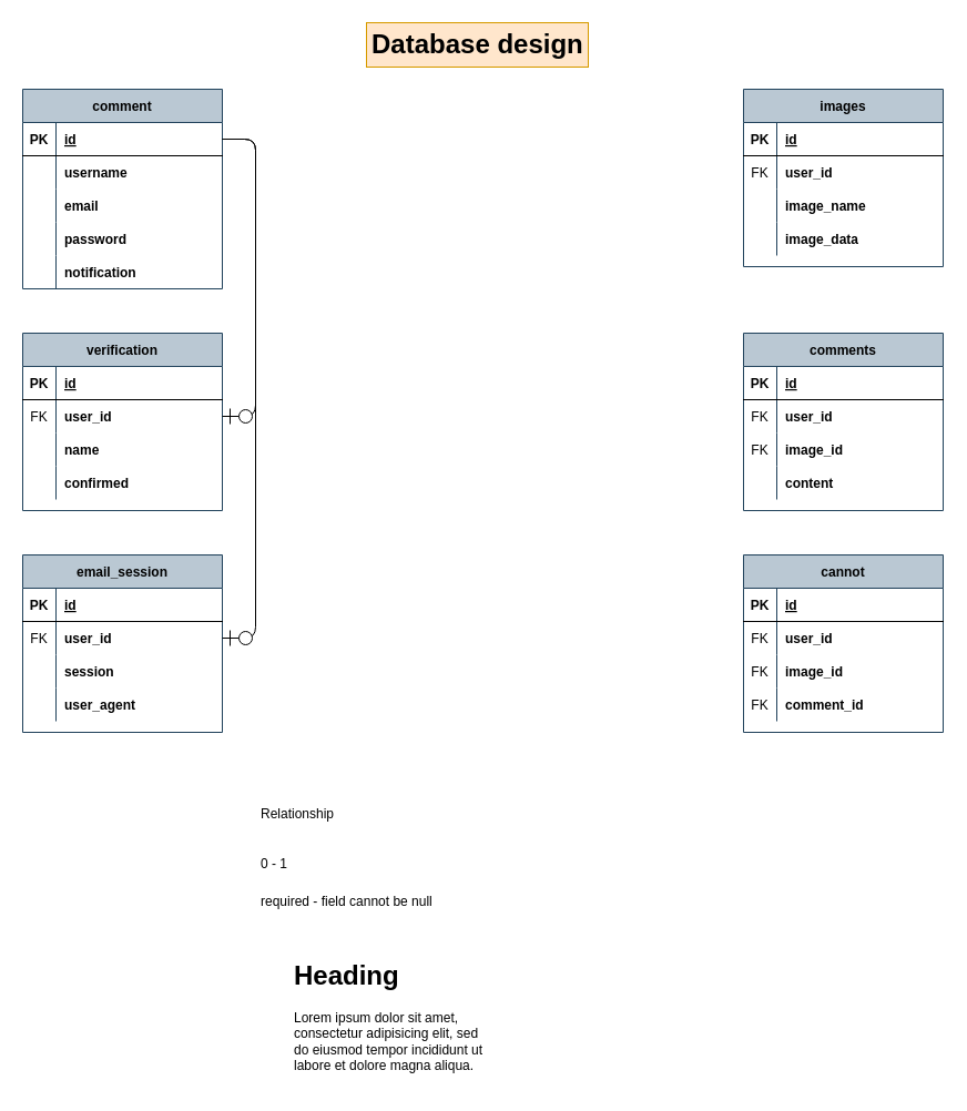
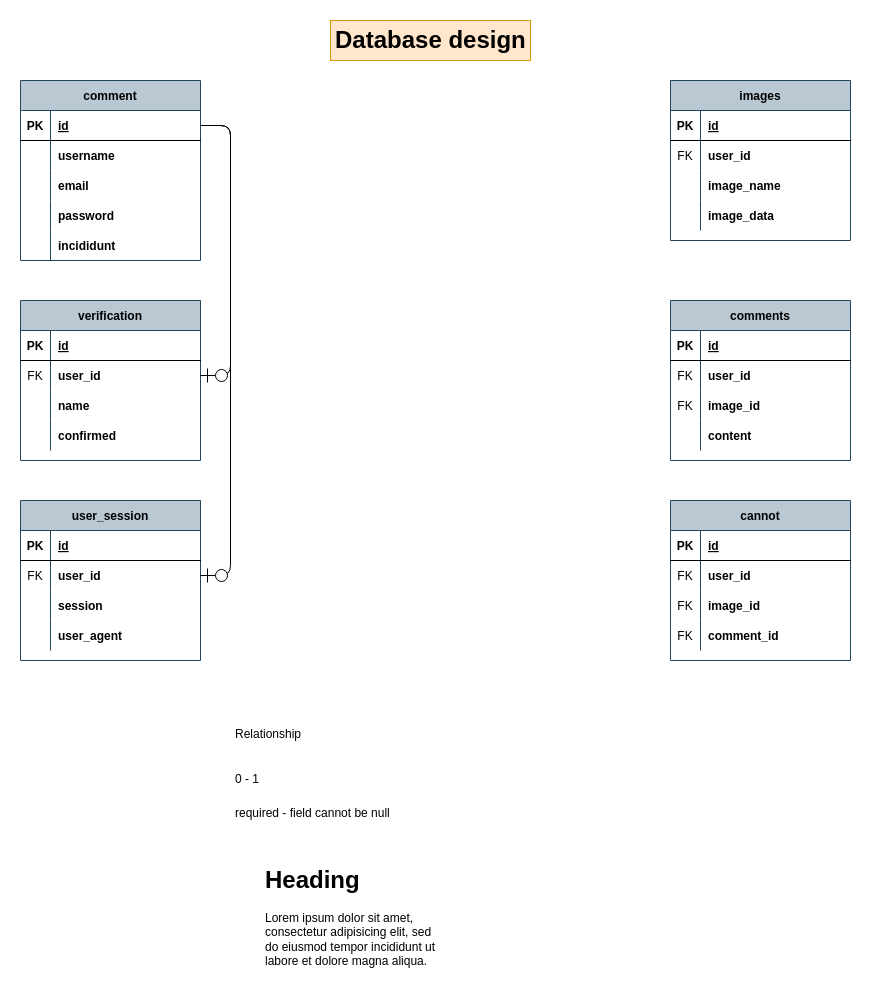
  <mxCell id="0" />
  <mxCell id="1" parent="0" />
  <mxCell id="2" value="&lt;h1&gt;Database design&lt;/h1&gt;" style="text;html=1;strokeColor=#d79b00;fillColor=#ffe6cc;spacing=5;spacingTop=-20;whiteSpace=wrap;overflow=hidden;rounded=0;" parent="1" vertex="1"><mxGeometry x="330" y="20" width="200" height="40" as="geometry" /></mxCell>
  <mxCell id="3" value="comment" style="shape=table;startSize=30;container=1;collapsible=1;childLayout=tableLayout;fixedRows=1;rowLines=0;fontStyle=1;align=center;resizeLast=1;fillColor=#bac8d3;strokeColor=#23445d;" parent="1" vertex="1"><mxGeometry x="20" y="80" width="180" height="180" as="geometry"><mxRectangle x="160" y="160" width="60" height="30" as="alternateBounds" /></mxGeometry></mxCell>
  <mxCell id="4" value="" style="shape=partialRectangle;collapsible=0;dropTarget=0;pointerEvents=0;fillColor=none;top=0;left=0;bottom=1;right=0;points=[[0,0.5],[1,0.5]];portConstraint=eastwest;" parent="3" vertex="1"><mxGeometry y="30" width="180" height="30" as="geometry" /></mxCell>
  <mxCell id="5" value="PK" style="shape=partialRectangle;connectable=0;fillColor=none;top=0;left=0;bottom=0;right=0;fontStyle=1;overflow=hidden;" parent="4" vertex="1"><mxGeometry width="30" height="30" as="geometry" /></mxCell>
  <mxCell id="6" value="id" style="shape=partialRectangle;connectable=0;fillColor=none;top=0;left=0;bottom=0;right=0;align=left;spacingLeft=6;fontStyle=5;overflow=hidden;" parent="4" vertex="1"><mxGeometry x="30" width="150" height="30" as="geometry" /></mxCell>
  <mxCell id="7" value="" style="shape=partialRectangle;collapsible=0;dropTarget=0;pointerEvents=0;fillColor=none;top=0;left=0;bottom=0;right=0;points=[[0,0.5],[1,0.5]];portConstraint=eastwest;" parent="3" vertex="1"><mxGeometry y="60" width="180" height="30" as="geometry" /></mxCell>
  <mxCell id="8" value="" style="shape=partialRectangle;connectable=0;fillColor=none;top=0;left=0;bottom=0;right=0;editable=1;overflow=hidden;" parent="7" vertex="1"><mxGeometry width="30" height="30" as="geometry" /></mxCell>
  <mxCell id="9" value="username" style="shape=partialRectangle;connectable=0;fillColor=none;top=0;left=0;bottom=0;right=0;align=left;spacingLeft=6;overflow=hidden;fontStyle=1" parent="7" vertex="1"><mxGeometry x="30" width="150" height="30" as="geometry" /></mxCell>
  <mxCell id="10" value="" style="shape=partialRectangle;collapsible=0;dropTarget=0;pointerEvents=0;fillColor=none;top=0;left=0;bottom=0;right=0;points=[[0,0.5],[1,0.5]];portConstraint=eastwest;" parent="3" vertex="1"><mxGeometry y="90" width="180" height="30" as="geometry" /></mxCell>
  <mxCell id="11" value="" style="shape=partialRectangle;connectable=0;fillColor=none;top=0;left=0;bottom=0;right=0;editable=1;overflow=hidden;" parent="10" vertex="1"><mxGeometry width="30" height="30" as="geometry" /></mxCell>
  <mxCell id="12" value="email" style="shape=partialRectangle;connectable=0;fillColor=none;top=0;left=0;bottom=0;right=0;align=left;spacingLeft=6;overflow=hidden;fontStyle=1" parent="10" vertex="1"><mxGeometry x="30" width="150" height="30" as="geometry" /></mxCell>
  <mxCell id="13" value="" style="shape=partialRectangle;collapsible=0;dropTarget=0;pointerEvents=0;fillColor=none;top=0;left=0;bottom=0;right=0;points=[[0,0.5],[1,0.5]];portConstraint=eastwest;" parent="3" vertex="1"><mxGeometry y="120" width="180" height="30" as="geometry" /></mxCell>
  <mxCell id="14" value="" style="shape=partialRectangle;connectable=0;fillColor=none;top=0;left=0;bottom=0;right=0;editable=1;overflow=hidden;" parent="13" vertex="1"><mxGeometry width="30" height="30" as="geometry" /></mxCell>
  <mxCell id="15" value="password" style="shape=partialRectangle;connectable=0;fillColor=none;top=0;left=0;bottom=0;right=0;align=left;spacingLeft=6;overflow=hidden;fontStyle=1" parent="13" vertex="1"><mxGeometry x="30" width="150" height="30" as="geometry" /></mxCell>
  <mxCell id="16" value="" style="shape=partialRectangle;collapsible=0;dropTarget=0;pointerEvents=0;fillColor=none;top=0;left=0;bottom=0;right=0;points=[[0,0.5],[1,0.5]];portConstraint=eastwest;" parent="3" vertex="1"><mxGeometry y="150" width="180" height="30" as="geometry" /></mxCell>
  <mxCell id="17" value="" style="shape=partialRectangle;connectable=0;fillColor=none;top=0;left=0;bottom=0;right=0;editable=1;overflow=hidden;" parent="16" vertex="1"><mxGeometry width="30" height="30" as="geometry" /></mxCell>
- <mxCell id="18" value="notification" style="shape=partialRectangle;connectable=0;fillColor=none;top=0;left=0;bottom=0;right=0;align=left;spacingLeft=6;overflow=hidden;fontStyle=1" parent="16" vertex="1"><mxGeometry x="30" width="150" height="30" as="geometry" /></mxCell>
+ <mxCell id="18" value="incididunt" style="shape=partialRectangle;connectable=0;fillColor=none;top=0;left=0;bottom=0;right=0;align=left;spacingLeft=6;overflow=hidden;fontStyle=1" parent="16" vertex="1"><mxGeometry x="30" width="150" height="30" as="geometry" /></mxCell>
  <mxCell id="19" value="verification" style="shape=table;startSize=30;container=1;collapsible=1;childLayout=tableLayout;fixedRows=1;rowLines=0;fontStyle=1;align=center;resizeLast=1;fillColor=#bac8d3;strokeColor=#23445d;" parent="1" vertex="1"><mxGeometry x="20" y="300" width="180" height="160" as="geometry" /></mxCell>
  <mxCell id="20" value="" style="shape=partialRectangle;collapsible=0;dropTarget=0;pointerEvents=0;fillColor=none;top=0;left=0;bottom=1;right=0;points=[[0,0.5],[1,0.5]];portConstraint=eastwest;" parent="19" vertex="1"><mxGeometry y="30" width="180" height="30" as="geometry" /></mxCell>
  <mxCell id="21" value="PK" style="shape=partialRectangle;connectable=0;fillColor=none;top=0;left=0;bottom=0;right=0;fontStyle=1;overflow=hidden;" parent="20" vertex="1"><mxGeometry width="30" height="30" as="geometry" /></mxCell>
  <mxCell id="22" value="id" style="shape=partialRectangle;connectable=0;fillColor=none;top=0;left=0;bottom=0;right=0;align=left;spacingLeft=6;fontStyle=5;overflow=hidden;" parent="20" vertex="1"><mxGeometry x="30" width="150" height="30" as="geometry" /></mxCell>
  <mxCell id="23" value="" style="shape=partialRectangle;collapsible=0;dropTarget=0;pointerEvents=0;fillColor=none;top=0;left=0;bottom=0;right=0;points=[[0,0.5],[1,0.5]];portConstraint=eastwest;" parent="19" vertex="1"><mxGeometry y="60" width="180" height="30" as="geometry" /></mxCell>
  <mxCell id="24" value="FK" style="shape=partialRectangle;connectable=0;fillColor=none;top=0;left=0;bottom=0;right=0;editable=1;overflow=hidden;" parent="23" vertex="1"><mxGeometry width="30" height="30" as="geometry" /></mxCell>
  <mxCell id="25" value="user_id" style="shape=partialRectangle;connectable=0;fillColor=none;top=0;left=0;bottom=0;right=0;align=left;spacingLeft=6;overflow=hidden;fontStyle=1" parent="23" vertex="1"><mxGeometry x="30" width="150" height="30" as="geometry" /></mxCell>
  <mxCell id="26" value="" style="shape=partialRectangle;collapsible=0;dropTarget=0;pointerEvents=0;fillColor=none;top=0;left=0;bottom=0;right=0;points=[[0,0.5],[1,0.5]];portConstraint=eastwest;" parent="19" vertex="1"><mxGeometry y="90" width="180" height="30" as="geometry" /></mxCell>
  <mxCell id="27" value="" style="shape=partialRectangle;connectable=0;fillColor=none;top=0;left=0;bottom=0;right=0;editable=1;overflow=hidden;" parent="26" vertex="1"><mxGeometry width="30" height="30" as="geometry" /></mxCell>
  <mxCell id="28" value="name" style="shape=partialRectangle;connectable=0;fillColor=none;top=0;left=0;bottom=0;right=0;align=left;spacingLeft=6;overflow=hidden;fontStyle=1" parent="26" vertex="1"><mxGeometry x="30" width="150" height="30" as="geometry" /></mxCell>
  <mxCell id="29" value="" style="shape=partialRectangle;collapsible=0;dropTarget=0;pointerEvents=0;fillColor=none;top=0;left=0;bottom=0;right=0;points=[[0,0.5],[1,0.5]];portConstraint=eastwest;" parent="19" vertex="1"><mxGeometry y="120" width="180" height="30" as="geometry" /></mxCell>
  <mxCell id="30" value="" style="shape=partialRectangle;connectable=0;fillColor=none;top=0;left=0;bottom=0;right=0;editable=1;overflow=hidden;" parent="29" vertex="1"><mxGeometry width="30" height="30" as="geometry" /></mxCell>
  <mxCell id="31" value="confirmed" style="shape=partialRectangle;connectable=0;fillColor=none;top=0;left=0;bottom=0;right=0;align=left;spacingLeft=6;overflow=hidden;fontStyle=1" parent="29" vertex="1"><mxGeometry x="30" width="150" height="30" as="geometry" /></mxCell>
- <mxCell id="32" value="email_session" style="shape=table;startSize=30;container=1;collapsible=1;childLayout=tableLayout;fixedRows=1;rowLines=0;fontStyle=1;align=center;resizeLast=1;fillColor=#bac8d3;strokeColor=#23445d;" parent="1" vertex="1"><mxGeometry x="20" y="500" width="180" height="160" as="geometry" /></mxCell>
+ <mxCell id="32" value="user_session" style="shape=table;startSize=30;container=1;collapsible=1;childLayout=tableLayout;fixedRows=1;rowLines=0;fontStyle=1;align=center;resizeLast=1;fillColor=#bac8d3;strokeColor=#23445d;" parent="1" vertex="1"><mxGeometry x="20" y="500" width="180" height="160" as="geometry" /></mxCell>
  <mxCell id="33" value="" style="shape=partialRectangle;collapsible=0;dropTarget=0;pointerEvents=0;fillColor=none;top=0;left=0;bottom=1;right=0;points=[[0,0.5],[1,0.5]];portConstraint=eastwest;" parent="32" vertex="1"><mxGeometry y="30" width="180" height="30" as="geometry" /></mxCell>
  <mxCell id="34" value="PK" style="shape=partialRectangle;connectable=0;fillColor=none;top=0;left=0;bottom=0;right=0;fontStyle=1;overflow=hidden;" parent="33" vertex="1"><mxGeometry width="30" height="30" as="geometry" /></mxCell>
  <mxCell id="35" value="id" style="shape=partialRectangle;connectable=0;fillColor=none;top=0;left=0;bottom=0;right=0;align=left;spacingLeft=6;fontStyle=5;overflow=hidden;" parent="33" vertex="1"><mxGeometry x="30" width="150" height="30" as="geometry" /></mxCell>
  <mxCell id="36" value="" style="shape=partialRectangle;collapsible=0;dropTarget=0;pointerEvents=0;fillColor=none;top=0;left=0;bottom=0;right=0;points=[[0,0.5],[1,0.5]];portConstraint=eastwest;" parent="32" vertex="1"><mxGeometry y="60" width="180" height="30" as="geometry" /></mxCell>
  <mxCell id="37" value="FK" style="shape=partialRectangle;connectable=0;fillColor=none;top=0;left=0;bottom=0;right=0;editable=1;overflow=hidden;" parent="36" vertex="1"><mxGeometry width="30" height="30" as="geometry" /></mxCell>
  <mxCell id="38" value="user_id" style="shape=partialRectangle;connectable=0;fillColor=none;top=0;left=0;bottom=0;right=0;align=left;spacingLeft=6;overflow=hidden;fontStyle=1" parent="36" vertex="1"><mxGeometry x="30" width="150" height="30" as="geometry" /></mxCell>
  <mxCell id="39" value="" style="shape=partialRectangle;collapsible=0;dropTarget=0;pointerEvents=0;fillColor=none;top=0;left=0;bottom=0;right=0;points=[[0,0.5],[1,0.5]];portConstraint=eastwest;" parent="32" vertex="1"><mxGeometry y="90" width="180" height="30" as="geometry" /></mxCell>
  <mxCell id="40" value="" style="shape=partialRectangle;connectable=0;fillColor=none;top=0;left=0;bottom=0;right=0;editable=1;overflow=hidden;" parent="39" vertex="1"><mxGeometry width="30" height="30" as="geometry" /></mxCell>
  <mxCell id="41" value="session" style="shape=partialRectangle;connectable=0;fillColor=none;top=0;left=0;bottom=0;right=0;align=left;spacingLeft=6;overflow=hidden;fontStyle=1" parent="39" vertex="1"><mxGeometry x="30" width="150" height="30" as="geometry" /></mxCell>
  <mxCell id="42" value="" style="shape=partialRectangle;collapsible=0;dropTarget=0;pointerEvents=0;fillColor=none;top=0;left=0;bottom=0;right=0;points=[[0,0.5],[1,0.5]];portConstraint=eastwest;" parent="32" vertex="1"><mxGeometry y="120" width="180" height="30" as="geometry" /></mxCell>
  <mxCell id="43" value="" style="shape=partialRectangle;connectable=0;fillColor=none;top=0;left=0;bottom=0;right=0;editable=1;overflow=hidden;" parent="42" vertex="1"><mxGeometry width="30" height="30" as="geometry" /></mxCell>
  <mxCell id="44" value="user_agent" style="shape=partialRectangle;connectable=0;fillColor=none;top=0;left=0;bottom=0;right=0;align=left;spacingLeft=6;overflow=hidden;fontStyle=1" parent="42" vertex="1"><mxGeometry x="30" width="150" height="30" as="geometry" /></mxCell>
  <mxCell id="45" value="" style="edgeStyle=entityRelationEdgeStyle;fontSize=12;html=1;endArrow=ERzeroToOne;endFill=1;endSize=12;exitX=1;exitY=0.5;exitDx=0;exitDy=0;" parent="1" source="4" target="23" edge="1"><mxGeometry width="100" height="100" relative="1" as="geometry"><mxPoint x="310" y="350" as="sourcePoint" /><mxPoint x="350" y="360" as="targetPoint" /></mxGeometry></mxCell>
  <mxCell id="46" value="" style="edgeStyle=entityRelationEdgeStyle;fontSize=12;html=1;endArrow=ERzeroToOne;endFill=1;endSize=12;exitX=1;exitY=0.5;exitDx=0;exitDy=0;" parent="1" source="4" target="36" edge="1"><mxGeometry width="100" height="100" relative="1" as="geometry"><mxPoint x="210" y="130" as="sourcePoint" /><mxPoint x="390" y="540" as="targetPoint" /></mxGeometry></mxCell>
  <mxCell id="47" value="&lt;p style=&quot;line-height: 60%&quot;&gt;&lt;/p&gt;&lt;h1&gt;&lt;span style=&quot;font-size: 12px ; font-weight: normal&quot;&gt;Relationship&lt;/span&gt;&lt;/h1&gt;&lt;h1&gt;&lt;span style=&quot;font-size: 12px ; font-weight: 400&quot;&gt;0 - 1&lt;/span&gt;&lt;/h1&gt;&lt;p&gt;required - field cannot be null&lt;/p&gt;&lt;p&gt;&lt;/p&gt;" style="text;html=1;strokeColor=none;fillColor=none;spacing=5;spacingTop=-20;whiteSpace=wrap;overflow=hidden;rounded=0;" parent="1" vertex="1"><mxGeometry x="230" y="710" width="440" height="120" as="geometry" /></mxCell>
  <mxCell id="48" value="images" style="shape=table;startSize=30;container=1;collapsible=1;childLayout=tableLayout;fixedRows=1;rowLines=0;fontStyle=1;align=center;resizeLast=1;fillColor=#bac8d3;strokeColor=#23445d;" parent="1" vertex="1"><mxGeometry x="670" y="80" width="180" height="160" as="geometry" /></mxCell>
  <mxCell id="49" value="" style="shape=partialRectangle;collapsible=0;dropTarget=0;pointerEvents=0;fillColor=none;top=0;left=0;bottom=1;right=0;points=[[0,0.5],[1,0.5]];portConstraint=eastwest;" parent="48" vertex="1"><mxGeometry y="30" width="180" height="30" as="geometry" /></mxCell>
  <mxCell id="50" value="PK" style="shape=partialRectangle;connectable=0;fillColor=none;top=0;left=0;bottom=0;right=0;fontStyle=1;overflow=hidden;" parent="49" vertex="1"><mxGeometry width="30" height="30" as="geometry" /></mxCell>
  <mxCell id="51" value="id" style="shape=partialRectangle;connectable=0;fillColor=none;top=0;left=0;bottom=0;right=0;align=left;spacingLeft=6;fontStyle=5;overflow=hidden;" parent="49" vertex="1"><mxGeometry x="30" width="150" height="30" as="geometry" /></mxCell>
  <mxCell id="52" value="" style="shape=partialRectangle;collapsible=0;dropTarget=0;pointerEvents=0;fillColor=none;top=0;left=0;bottom=0;right=0;points=[[0,0.5],[1,0.5]];portConstraint=eastwest;" parent="48" vertex="1"><mxGeometry y="60" width="180" height="30" as="geometry" /></mxCell>
  <mxCell id="53" value="FK" style="shape=partialRectangle;connectable=0;fillColor=none;top=0;left=0;bottom=0;right=0;editable=1;overflow=hidden;" parent="52" vertex="1"><mxGeometry width="30" height="30" as="geometry" /></mxCell>
  <mxCell id="54" value="user_id" style="shape=partialRectangle;connectable=0;fillColor=none;top=0;left=0;bottom=0;right=0;align=left;spacingLeft=6;overflow=hidden;fontStyle=1" parent="52" vertex="1"><mxGeometry x="30" width="150" height="30" as="geometry" /></mxCell>
  <mxCell id="55" value="" style="shape=partialRectangle;collapsible=0;dropTarget=0;pointerEvents=0;fillColor=none;top=0;left=0;bottom=0;right=0;points=[[0,0.5],[1,0.5]];portConstraint=eastwest;" parent="48" vertex="1"><mxGeometry y="90" width="180" height="30" as="geometry" /></mxCell>
  <mxCell id="56" value="" style="shape=partialRectangle;connectable=0;fillColor=none;top=0;left=0;bottom=0;right=0;editable=1;overflow=hidden;" parent="55" vertex="1"><mxGeometry width="30" height="30" as="geometry" /></mxCell>
  <mxCell id="57" value="image_name" style="shape=partialRectangle;connectable=0;fillColor=none;top=0;left=0;bottom=0;right=0;align=left;spacingLeft=6;overflow=hidden;fontStyle=1" parent="55" vertex="1"><mxGeometry x="30" width="150" height="30" as="geometry" /></mxCell>
  <mxCell id="58" value="" style="shape=partialRectangle;collapsible=0;dropTarget=0;pointerEvents=0;fillColor=none;top=0;left=0;bottom=0;right=0;points=[[0,0.5],[1,0.5]];portConstraint=eastwest;" parent="48" vertex="1"><mxGeometry y="120" width="180" height="30" as="geometry" /></mxCell>
  <mxCell id="59" value="" style="shape=partialRectangle;connectable=0;fillColor=none;top=0;left=0;bottom=0;right=0;editable=1;overflow=hidden;" parent="58" vertex="1"><mxGeometry width="30" height="30" as="geometry" /></mxCell>
  <mxCell id="60" value="image_data" style="shape=partialRectangle;connectable=0;fillColor=none;top=0;left=0;bottom=0;right=0;align=left;spacingLeft=6;overflow=hidden;fontStyle=1" parent="58" vertex="1"><mxGeometry x="30" width="150" height="30" as="geometry" /></mxCell>
  <mxCell id="61" value="comments" style="shape=table;startSize=30;container=1;collapsible=1;childLayout=tableLayout;fixedRows=1;rowLines=0;fontStyle=1;align=center;resizeLast=1;fillColor=#bac8d3;strokeColor=#23445d;" parent="1" vertex="1"><mxGeometry x="670" y="300" width="180" height="160" as="geometry" /></mxCell>
  <mxCell id="62" value="" style="shape=partialRectangle;collapsible=0;dropTarget=0;pointerEvents=0;fillColor=none;top=0;left=0;bottom=1;right=0;points=[[0,0.5],[1,0.5]];portConstraint=eastwest;" parent="61" vertex="1"><mxGeometry y="30" width="180" height="30" as="geometry" /></mxCell>
  <mxCell id="63" value="PK" style="shape=partialRectangle;connectable=0;fillColor=none;top=0;left=0;bottom=0;right=0;fontStyle=1;overflow=hidden;" parent="62" vertex="1"><mxGeometry width="30" height="30" as="geometry" /></mxCell>
  <mxCell id="64" value="id" style="shape=partialRectangle;connectable=0;fillColor=none;top=0;left=0;bottom=0;right=0;align=left;spacingLeft=6;fontStyle=5;overflow=hidden;" parent="62" vertex="1"><mxGeometry x="30" width="150" height="30" as="geometry" /></mxCell>
  <mxCell id="65" value="" style="shape=partialRectangle;collapsible=0;dropTarget=0;pointerEvents=0;fillColor=none;top=0;left=0;bottom=0;right=0;points=[[0,0.5],[1,0.5]];portConstraint=eastwest;" parent="61" vertex="1"><mxGeometry y="60" width="180" height="30" as="geometry" /></mxCell>
  <mxCell id="66" value="FK" style="shape=partialRectangle;connectable=0;fillColor=none;top=0;left=0;bottom=0;right=0;editable=1;overflow=hidden;" parent="65" vertex="1"><mxGeometry width="30" height="30" as="geometry" /></mxCell>
  <mxCell id="67" value="user_id" style="shape=partialRectangle;connectable=0;fillColor=none;top=0;left=0;bottom=0;right=0;align=left;spacingLeft=6;overflow=hidden;fontStyle=1" parent="65" vertex="1"><mxGeometry x="30" width="150" height="30" as="geometry" /></mxCell>
  <mxCell id="68" value="" style="shape=partialRectangle;collapsible=0;dropTarget=0;pointerEvents=0;fillColor=none;top=0;left=0;bottom=0;right=0;points=[[0,0.5],[1,0.5]];portConstraint=eastwest;" parent="61" vertex="1"><mxGeometry y="90" width="180" height="30" as="geometry" /></mxCell>
  <mxCell id="69" value="FK" style="shape=partialRectangle;connectable=0;fillColor=none;top=0;left=0;bottom=0;right=0;editable=1;overflow=hidden;" parent="68" vertex="1"><mxGeometry width="30" height="30" as="geometry" /></mxCell>
  <mxCell id="70" value="image_id" style="shape=partialRectangle;connectable=0;fillColor=none;top=0;left=0;bottom=0;right=0;align=left;spacingLeft=6;overflow=hidden;fontStyle=1" parent="68" vertex="1"><mxGeometry x="30" width="150" height="30" as="geometry" /></mxCell>
  <mxCell id="71" value="" style="shape=partialRectangle;collapsible=0;dropTarget=0;pointerEvents=0;fillColor=none;top=0;left=0;bottom=0;right=0;points=[[0,0.5],[1,0.5]];portConstraint=eastwest;" parent="61" vertex="1"><mxGeometry y="120" width="180" height="30" as="geometry" /></mxCell>
  <mxCell id="72" value="" style="shape=partialRectangle;connectable=0;fillColor=none;top=0;left=0;bottom=0;right=0;editable=1;overflow=hidden;" parent="71" vertex="1"><mxGeometry width="30" height="30" as="geometry" /></mxCell>
  <mxCell id="73" value="content" style="shape=partialRectangle;connectable=0;fillColor=none;top=0;left=0;bottom=0;right=0;align=left;spacingLeft=6;overflow=hidden;fontStyle=1" parent="71" vertex="1"><mxGeometry x="30" width="150" height="30" as="geometry" /></mxCell>
  <mxCell id="74" value="cannot" style="shape=table;startSize=30;container=1;collapsible=1;childLayout=tableLayout;fixedRows=1;rowLines=0;fontStyle=1;align=center;resizeLast=1;fillColor=#bac8d3;strokeColor=#23445d;" parent="1" vertex="1"><mxGeometry x="670" y="500" width="180" height="160" as="geometry" /></mxCell>
  <mxCell id="75" value="" style="shape=partialRectangle;collapsible=0;dropTarget=0;pointerEvents=0;fillColor=none;top=0;left=0;bottom=1;right=0;points=[[0,0.5],[1,0.5]];portConstraint=eastwest;" parent="74" vertex="1"><mxGeometry y="30" width="180" height="30" as="geometry" /></mxCell>
  <mxCell id="76" value="PK" style="shape=partialRectangle;connectable=0;fillColor=none;top=0;left=0;bottom=0;right=0;fontStyle=1;overflow=hidden;" parent="75" vertex="1"><mxGeometry width="30" height="30" as="geometry" /></mxCell>
  <mxCell id="77" value="id" style="shape=partialRectangle;connectable=0;fillColor=none;top=0;left=0;bottom=0;right=0;align=left;spacingLeft=6;fontStyle=5;overflow=hidden;" parent="75" vertex="1"><mxGeometry x="30" width="150" height="30" as="geometry" /></mxCell>
  <mxCell id="78" value="" style="shape=partialRectangle;collapsible=0;dropTarget=0;pointerEvents=0;fillColor=none;top=0;left=0;bottom=0;right=0;points=[[0,0.5],[1,0.5]];portConstraint=eastwest;" parent="74" vertex="1"><mxGeometry y="60" width="180" height="30" as="geometry" /></mxCell>
  <mxCell id="79" value="FK" style="shape=partialRectangle;connectable=0;fillColor=none;top=0;left=0;bottom=0;right=0;editable=1;overflow=hidden;" parent="78" vertex="1"><mxGeometry width="30" height="30" as="geometry" /></mxCell>
  <mxCell id="80" value="user_id" style="shape=partialRectangle;connectable=0;fillColor=none;top=0;left=0;bottom=0;right=0;align=left;spacingLeft=6;overflow=hidden;fontStyle=1" parent="78" vertex="1"><mxGeometry x="30" width="150" height="30" as="geometry" /></mxCell>
  <mxCell id="81" value="" style="shape=partialRectangle;collapsible=0;dropTarget=0;pointerEvents=0;fillColor=none;top=0;left=0;bottom=0;right=0;points=[[0,0.5],[1,0.5]];portConstraint=eastwest;" parent="74" vertex="1"><mxGeometry y="90" width="180" height="30" as="geometry" /></mxCell>
  <mxCell id="82" value="FK" style="shape=partialRectangle;connectable=0;fillColor=none;top=0;left=0;bottom=0;right=0;editable=1;overflow=hidden;" parent="81" vertex="1"><mxGeometry width="30" height="30" as="geometry" /></mxCell>
  <mxCell id="83" value="image_id" style="shape=partialRectangle;connectable=0;fillColor=none;top=0;left=0;bottom=0;right=0;align=left;spacingLeft=6;overflow=hidden;fontStyle=1" parent="81" vertex="1"><mxGeometry x="30" width="150" height="30" as="geometry" /></mxCell>
  <mxCell id="84" value="" style="shape=partialRectangle;collapsible=0;dropTarget=0;pointerEvents=0;fillColor=none;top=0;left=0;bottom=0;right=0;points=[[0,0.5],[1,0.5]];portConstraint=eastwest;" parent="74" vertex="1"><mxGeometry y="120" width="180" height="30" as="geometry" /></mxCell>
  <mxCell id="85" value="FK" style="shape=partialRectangle;connectable=0;fillColor=none;top=0;left=0;bottom=0;right=0;editable=1;overflow=hidden;" parent="84" vertex="1"><mxGeometry width="30" height="30" as="geometry" /></mxCell>
  <mxCell id="86" value="comment_id" style="shape=partialRectangle;connectable=0;fillColor=none;top=0;left=0;bottom=0;right=0;align=left;spacingLeft=6;overflow=hidden;fontStyle=1" parent="84" vertex="1"><mxGeometry x="30" width="150" height="30" as="geometry" /></mxCell>
  <mxCell id="87" value="&lt;h1&gt;Heading&lt;/h1&gt;&lt;p&gt;Lorem ipsum dolor sit amet, consectetur adipisicing elit, sed do eiusmod tempor incididunt ut labore et dolore magna aliqua.&lt;/p&gt;" style="text;html=1;strokeColor=none;fillColor=none;spacing=5;spacingTop=-20;whiteSpace=wrap;overflow=hidden;rounded=0;" vertex="1" parent="1"><mxGeometry x="260" y="860" width="190" height="120" as="geometry" /></mxCell>
